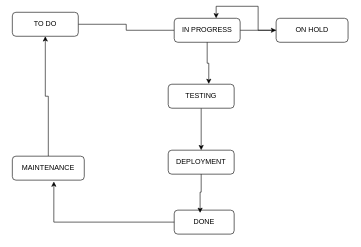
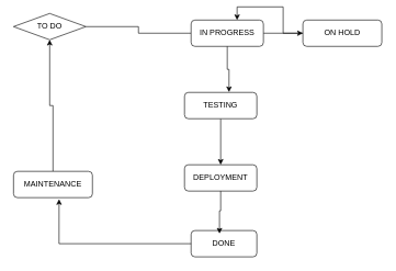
  <mxCell id="0" />
  <mxCell id="1" parent="0" />
  <mxCell id="2" style="edgeStyle=orthogonalEdgeStyle;rounded=0;orthogonalLoop=1;jettySize=auto;html=1;exitX=1;exitY=0.5;exitDx=0;exitDy=0;entryX=0;entryY=0.5;entryDx=0;entryDy=0;endArrow=none;" parent="1" source="3" target="10" edge="1"><mxGeometry relative="1" as="geometry" /></mxCell>
- <mxCell id="3" value="TO DO" style="rounded=1;whiteSpace=wrap;html=1;" parent="1" vertex="1"><mxGeometry x="20" y="20" width="110" height="40" as="geometry" /></mxCell>
+ <mxCell id="3" value="TO DO" style="rhombus;whiteSpace=wrap;html=1;" parent="1" vertex="1"><mxGeometry x="20" y="20" width="110" height="40" as="geometry" /></mxCell>
  <mxCell id="4" style="edgeStyle=orthogonalEdgeStyle;rounded=0;orthogonalLoop=1;jettySize=auto;html=1;exitX=1;exitY=1;exitDx=0;exitDy=0;" parent="1" source="3" target="3" edge="1"><mxGeometry relative="1" as="geometry"><Array as="points"><mxPoint x="130" y="50" /><mxPoint x="130" y="50" /></Array></mxGeometry></mxCell>
  <mxCell id="5" value="DEPLOYMENT" style="rounded=1;whiteSpace=wrap;html=1;" parent="1" vertex="1"><mxGeometry x="280" y="250" width="110" height="40" as="geometry" /></mxCell>
  <mxCell id="6" value="DONE" style="rounded=1;whiteSpace=wrap;html=1;" parent="1" vertex="1"><mxGeometry x="290" y="350" width="100" height="40" as="geometry" /></mxCell>
  <mxCell id="7" style="edgeStyle=orthogonalEdgeStyle;rounded=0;orthogonalLoop=1;jettySize=auto;html=1;entryX=0.5;entryY=1;entryDx=0;entryDy=0;" parent="1" source="8" target="3" edge="1"><mxGeometry relative="1" as="geometry" /></mxCell>
  <mxCell id="8" value="MAINTENANCE" style="rounded=1;whiteSpace=wrap;html=1;" parent="1" vertex="1"><mxGeometry x="20" y="260" width="120" height="40" as="geometry" /></mxCell>
  <mxCell id="9" style="edgeStyle=orthogonalEdgeStyle;rounded=0;orthogonalLoop=1;jettySize=auto;html=1;entryX=0;entryY=0.5;entryDx=0;entryDy=0;" parent="1" source="10" target="13" edge="1"><mxGeometry relative="1" as="geometry" /></mxCell>
  <mxCell id="10" value="IN PROGRESS" style="rounded=1;whiteSpace=wrap;html=1;" parent="1" vertex="1"><mxGeometry x="290" y="30" width="110" height="40" as="geometry" /></mxCell>
  <mxCell id="11" style="edgeStyle=orthogonalEdgeStyle;rounded=0;orthogonalLoop=1;jettySize=auto;html=1;exitX=0.5;exitY=1;exitDx=0;exitDy=0;entryX=0.432;entryY=0.115;entryDx=0;entryDy=0;entryPerimeter=0;" parent="1" source="5" target="6" edge="1"><mxGeometry relative="1" as="geometry" /></mxCell>
  <mxCell id="12" style="edgeStyle=orthogonalEdgeStyle;rounded=0;orthogonalLoop=1;jettySize=auto;html=1;exitX=0;exitY=0.5;exitDx=0;exitDy=0;entryX=0.577;entryY=1.057;entryDx=0;entryDy=0;entryPerimeter=0;" parent="1" source="6" target="8" edge="1"><mxGeometry relative="1" as="geometry" /></mxCell>
  <mxCell id="13" value="ON HOLD" style="rounded=1;whiteSpace=wrap;html=1;" parent="1" vertex="1"><mxGeometry x="460" y="30" width="120" height="40" as="geometry" /></mxCell>
  <mxCell id="14" style="edgeStyle=orthogonalEdgeStyle;rounded=0;orthogonalLoop=1;jettySize=auto;html=1;entryX=0.636;entryY=0;entryDx=0;entryDy=0;entryPerimeter=0;" parent="1" source="13" target="10" edge="1"><mxGeometry relative="1" as="geometry" /></mxCell>
  <mxCell id="15" style="edgeStyle=orthogonalEdgeStyle;rounded=0;orthogonalLoop=1;jettySize=auto;html=1;exitX=0.5;exitY=1;exitDx=0;exitDy=0;entryX=0.5;entryY=0;entryDx=0;entryDy=0;" parent="1" source="16" target="5" edge="1"><mxGeometry relative="1" as="geometry" /></mxCell>
  <mxCell id="16" value="TESTING" style="rounded=1;whiteSpace=wrap;html=1;" parent="1" vertex="1"><mxGeometry x="280" y="140" width="110" height="40" as="geometry" /></mxCell>
  <mxCell id="17" style="edgeStyle=orthogonalEdgeStyle;rounded=0;orthogonalLoop=1;jettySize=auto;html=1;exitX=0.5;exitY=1;exitDx=0;exitDy=0;entryX=0.615;entryY=-0.012;entryDx=0;entryDy=0;entryPerimeter=0;" parent="1" source="10" target="16" edge="1"><mxGeometry relative="1" as="geometry" /></mxCell>
